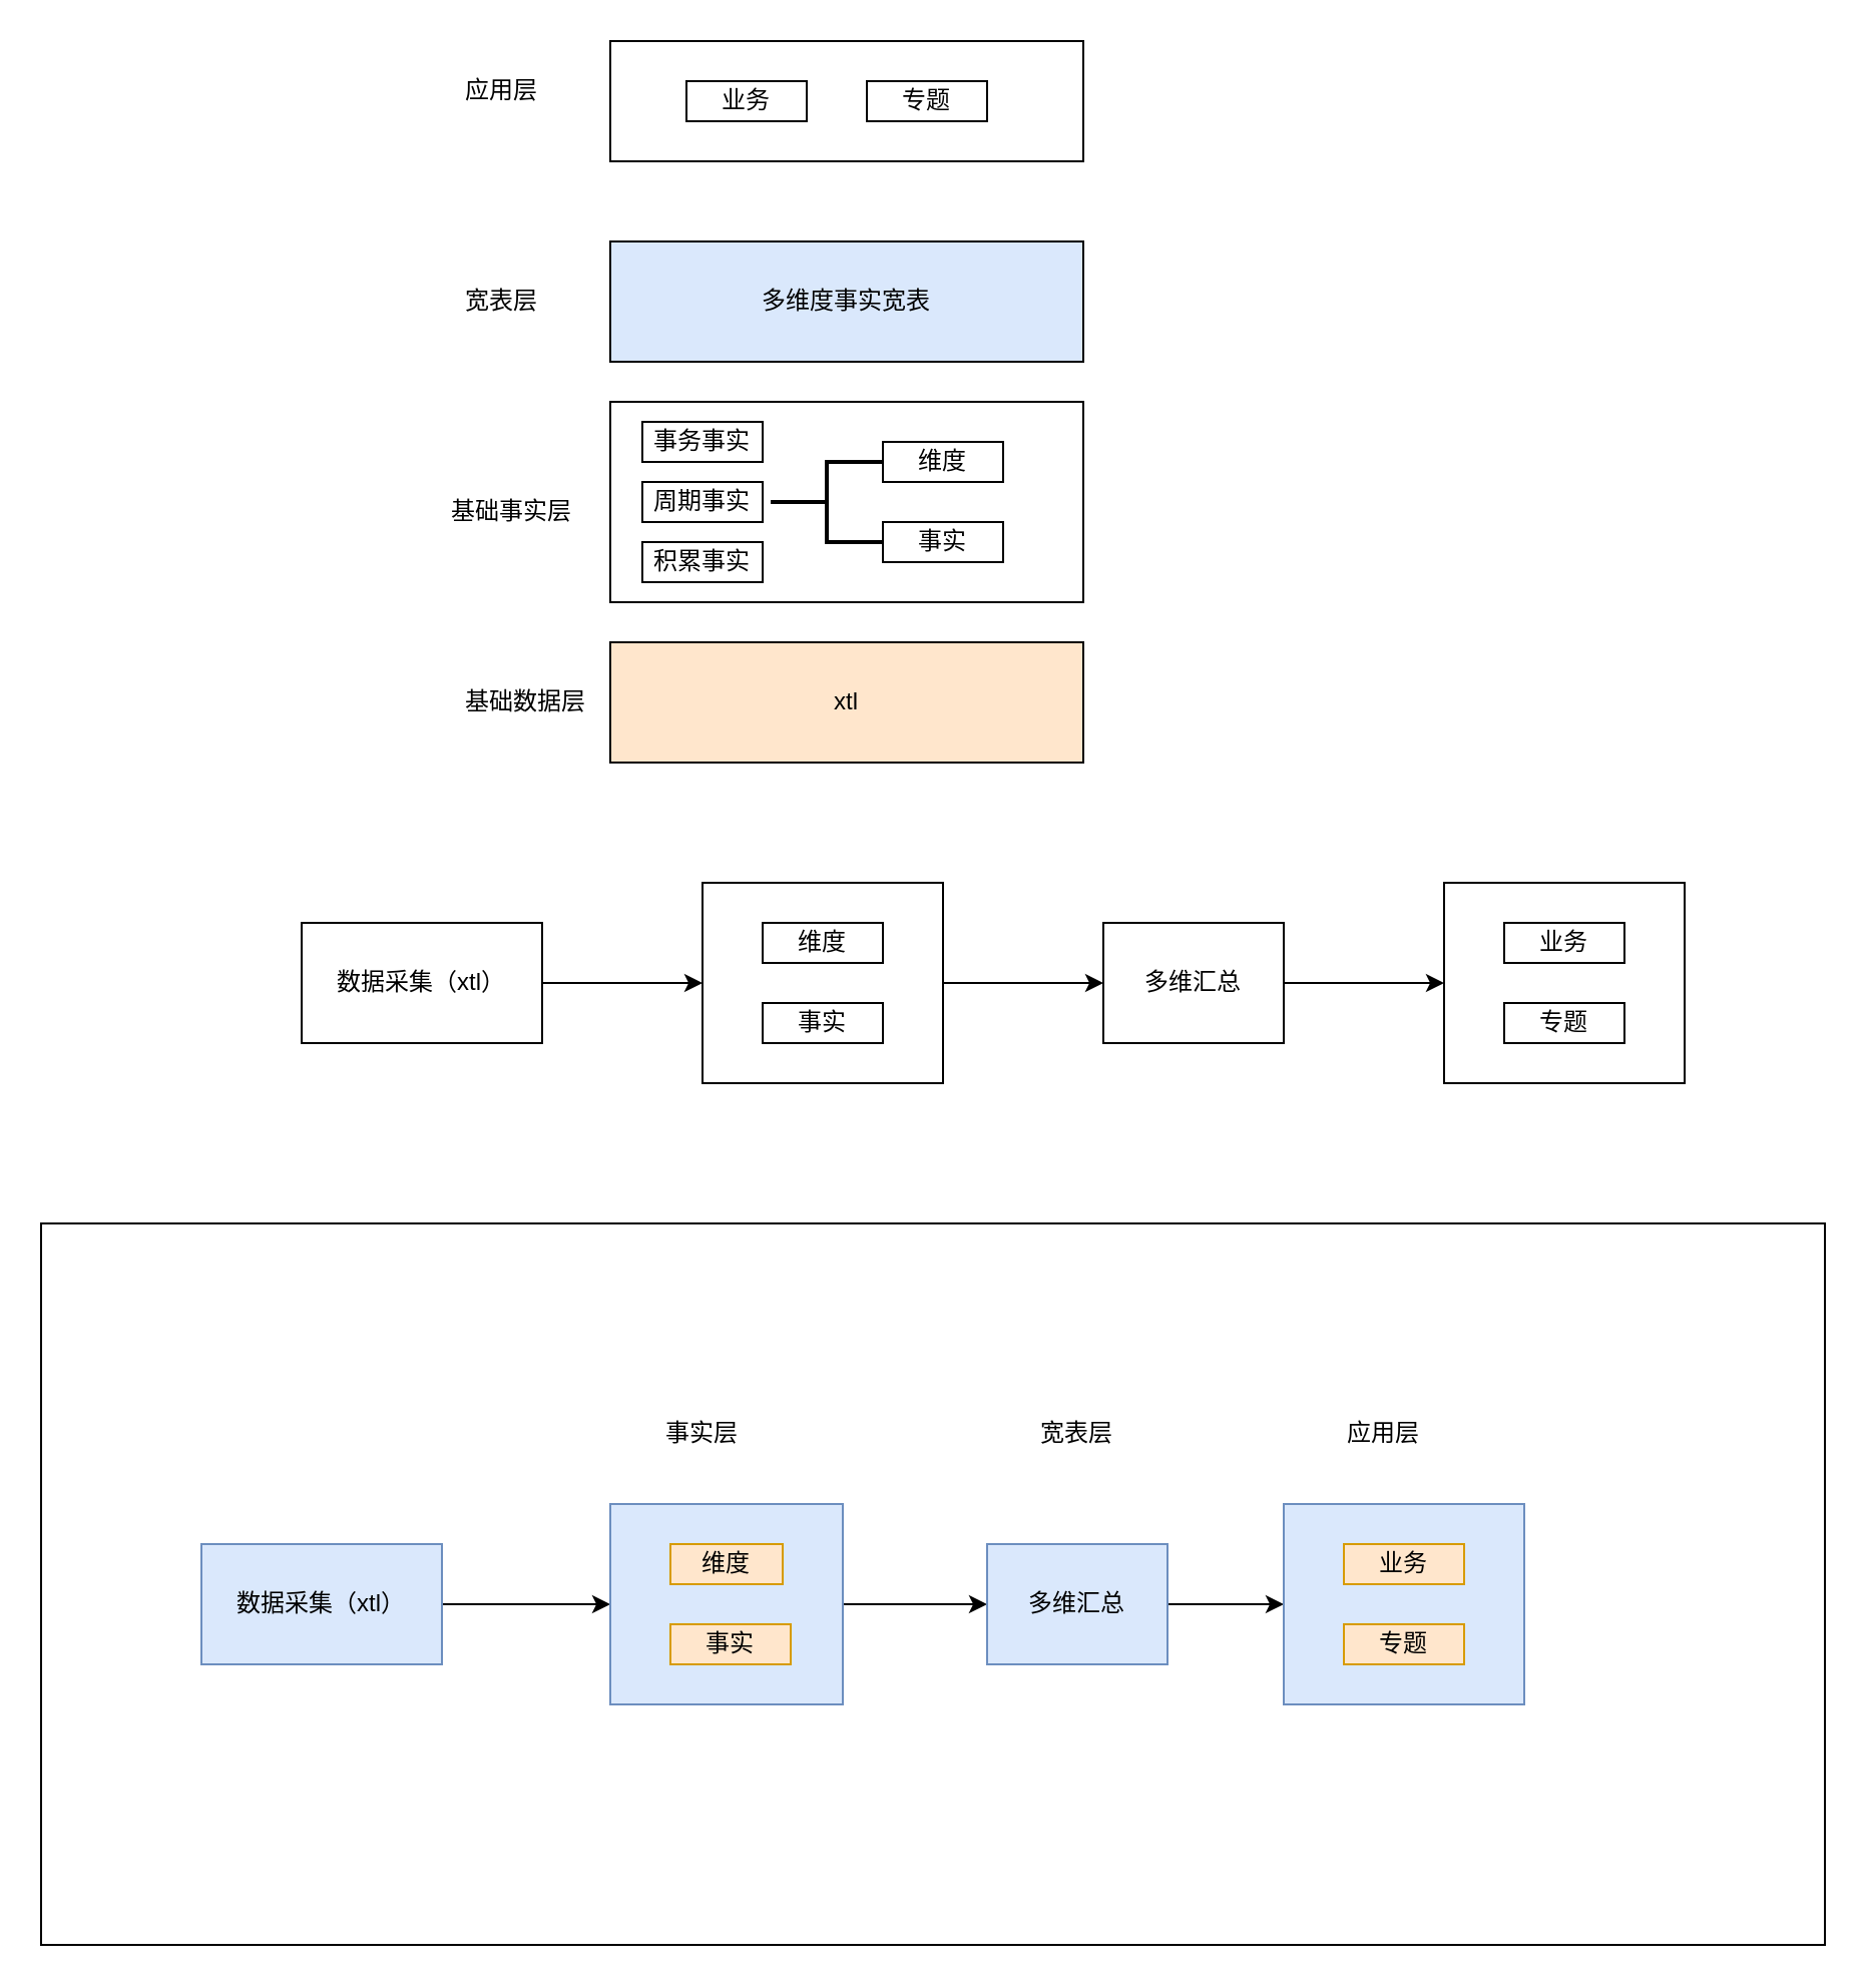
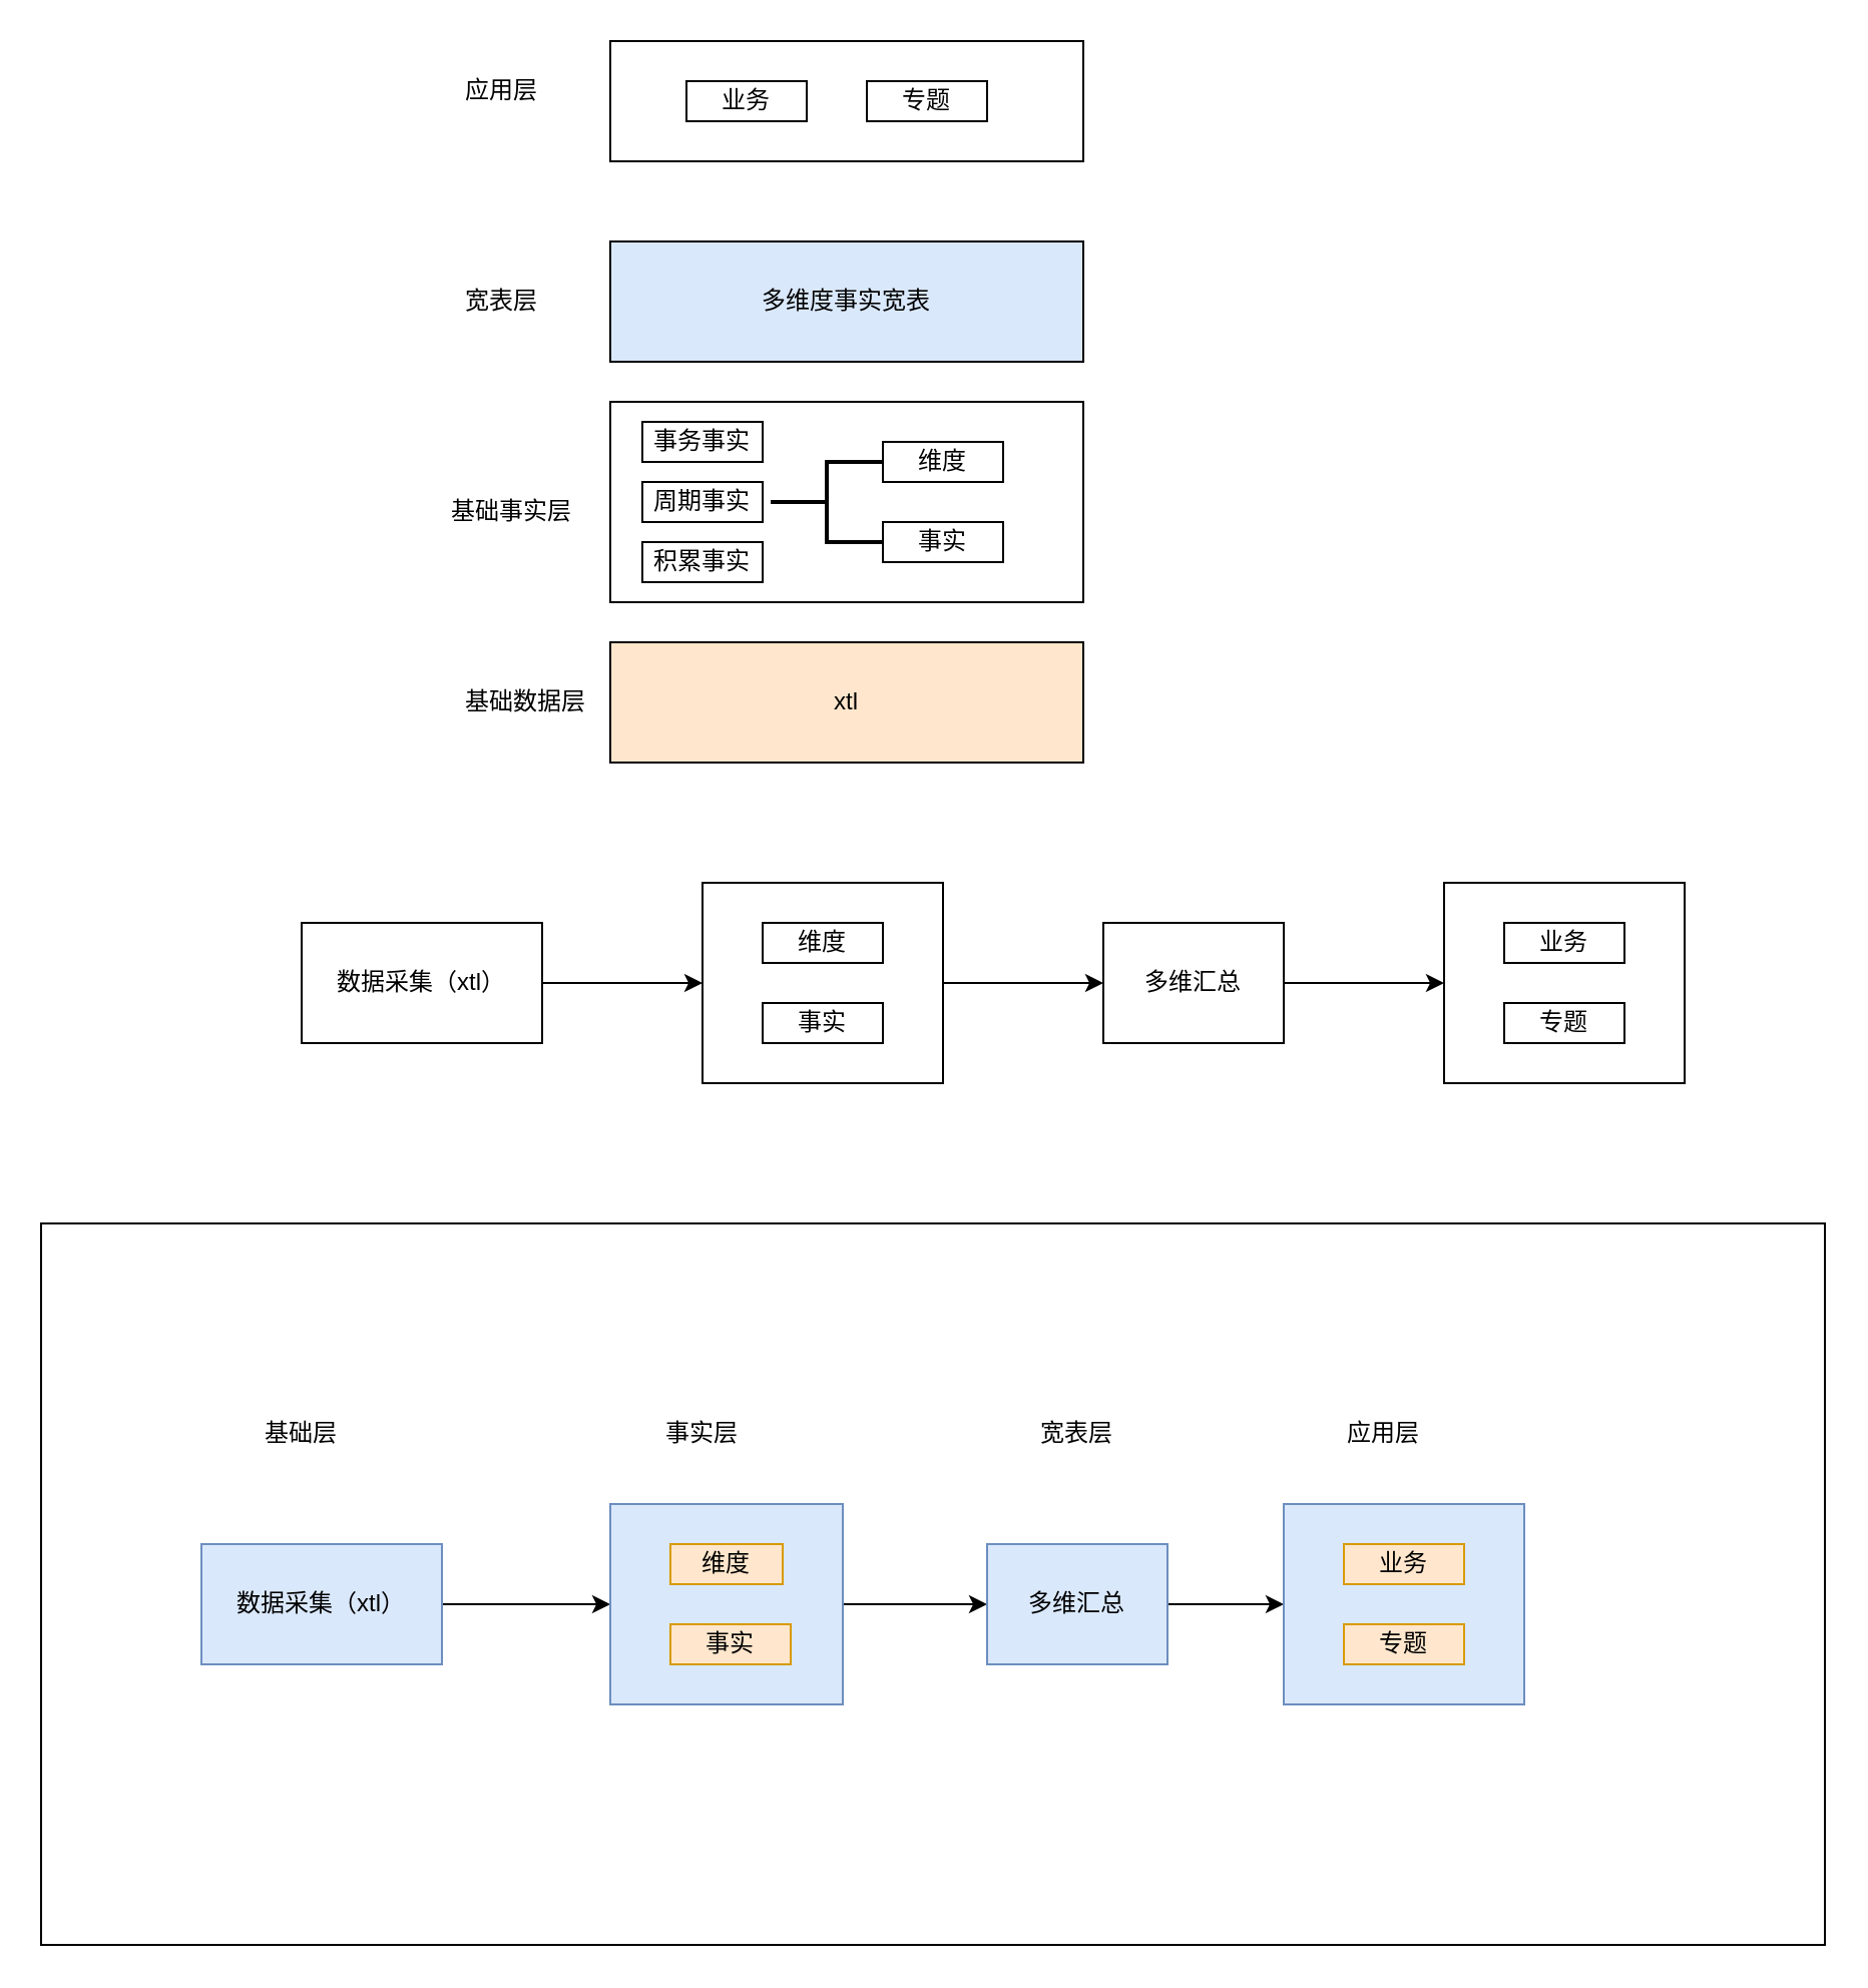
  <mxCell id="0" />
  <mxCell id="1" parent="0" />
  <mxCell id="2" value="xtl" style="rounded=0;whiteSpace=wrap;html=1;fillColor=#ffe6cc;" parent="1" vertex="1"><mxGeometry x="304" y="320" width="236" height="60" as="geometry" /></mxCell>
  <mxCell id="3" value="" style="rounded=0;whiteSpace=wrap;html=1;" parent="1" vertex="1"><mxGeometry x="304" y="200" width="236" height="100" as="geometry" /></mxCell>
  <mxCell id="4" value="多维度事实宽表" style="rounded=0;whiteSpace=wrap;html=1;fillColor=#dae8fc;" parent="1" vertex="1"><mxGeometry x="304" y="120" width="236" height="60" as="geometry" /></mxCell>
  <mxCell id="5" value="" style="rounded=0;whiteSpace=wrap;html=1;" parent="1" vertex="1"><mxGeometry x="304" y="20" width="236" height="60" as="geometry" /></mxCell>
  <mxCell id="6" value="基础数据层" style="text;html=1;strokeColor=none;fillColor=none;align=center;verticalAlign=middle;whiteSpace=wrap;rounded=0;" parent="1" vertex="1"><mxGeometry x="220" y="335" width="84" height="30" as="geometry" /></mxCell>
  <mxCell id="7" value="基础事实层" style="text;html=1;strokeColor=none;fillColor=none;align=center;verticalAlign=middle;whiteSpace=wrap;rounded=0;" parent="1" vertex="1"><mxGeometry x="220" y="240" width="70" height="30" as="geometry" /></mxCell>
  <mxCell id="8" value="宽表层" style="text;html=1;strokeColor=none;fillColor=none;align=center;verticalAlign=middle;whiteSpace=wrap;rounded=0;" parent="1" vertex="1"><mxGeometry x="220" y="135" width="60" height="30" as="geometry" /></mxCell>
  <mxCell id="9" value="应用层" style="text;html=1;strokeColor=none;fillColor=none;align=center;verticalAlign=middle;whiteSpace=wrap;rounded=0;" parent="1" vertex="1"><mxGeometry x="220" y="30" width="60" height="30" as="geometry" /></mxCell>
  <mxCell id="10" value="积累事实" style="rounded=0;whiteSpace=wrap;html=1;" parent="1" vertex="1"><mxGeometry x="320" y="270" width="60" height="20" as="geometry" /></mxCell>
  <mxCell id="11" value="周期事实" style="rounded=0;whiteSpace=wrap;html=1;" parent="1" vertex="1"><mxGeometry x="320" y="240" width="60" height="20" as="geometry" /></mxCell>
  <mxCell id="12" value="事务事实" style="rounded=0;whiteSpace=wrap;html=1;" parent="1" vertex="1"><mxGeometry x="320" y="210" width="60" height="20" as="geometry" /></mxCell>
  <mxCell id="13" value="专题" style="rounded=0;whiteSpace=wrap;html=1;" parent="1" vertex="1"><mxGeometry x="432" y="40" width="60" height="20" as="geometry" /></mxCell>
  <mxCell id="14" value="业务" style="rounded=0;whiteSpace=wrap;html=1;" parent="1" vertex="1"><mxGeometry x="342" y="40" width="60" height="20" as="geometry" /></mxCell>
  <mxCell id="15" value="维度" style="rounded=0;whiteSpace=wrap;html=1;" parent="1" vertex="1"><mxGeometry x="440" y="220" width="60" height="20" as="geometry" /></mxCell>
  <mxCell id="16" value="事实" style="rounded=0;whiteSpace=wrap;html=1;" parent="1" vertex="1"><mxGeometry x="440" y="260" width="60" height="20" as="geometry" /></mxCell>
  <mxCell id="17" value="" style="strokeWidth=2;html=1;shape=mxgraph.flowchart.annotation_2;align=left;labelPosition=right;pointerEvents=1;" parent="1" vertex="1"><mxGeometry x="384" y="230" width="56" height="40" as="geometry" /></mxCell>
  <mxCell id="18" value="" style="edgeStyle=orthogonalEdgeStyle;rounded=0;orthogonalLoop=1;jettySize=auto;html=1;" edge="1" parent="1" source="19" target="21"><mxGeometry relative="1" as="geometry" /></mxCell>
  <mxCell id="19" value="数据采集（xtl）" style="rounded=0;whiteSpace=wrap;html=1;" vertex="1" parent="1"><mxGeometry x="150" y="460" width="120" height="60" as="geometry" /></mxCell>
  <mxCell id="20" value="" style="edgeStyle=orthogonalEdgeStyle;rounded=0;orthogonalLoop=1;jettySize=auto;html=1;" edge="1" parent="1" source="21" target="25"><mxGeometry relative="1" as="geometry" /></mxCell>
  <mxCell id="21" value="" style="rounded=0;whiteSpace=wrap;html=1;" vertex="1" parent="1"><mxGeometry x="350" y="440" width="120" height="100" as="geometry" /></mxCell>
  <mxCell id="22" value="&lt;span style=&quot;&quot;&gt;维度&lt;/span&gt;" style="rounded=0;whiteSpace=wrap;html=1;" vertex="1" parent="1"><mxGeometry x="380" y="460" width="60" height="20" as="geometry" /></mxCell>
  <mxCell id="23" value="事实" style="rounded=0;whiteSpace=wrap;html=1;" vertex="1" parent="1"><mxGeometry x="380" y="500" width="60" height="20" as="geometry" /></mxCell>
  <mxCell id="24" value="" style="edgeStyle=orthogonalEdgeStyle;rounded=0;orthogonalLoop=1;jettySize=auto;html=1;" edge="1" parent="1" source="25" target="26"><mxGeometry relative="1" as="geometry" /></mxCell>
  <mxCell id="25" value="多维汇总" style="rounded=0;whiteSpace=wrap;html=1;" vertex="1" parent="1"><mxGeometry x="550" y="460" width="90" height="60" as="geometry" /></mxCell>
  <mxCell id="26" value="&lt;span style=&quot;color: rgba(0, 0, 0, 0); font-family: monospace; font-size: 0px; text-align: start;&quot;&gt;%3CmxGraphModel%3E%3Croot%3E%3CmxCell%20id%3D%220%22%2F%3E%3CmxCell%20id%3D%221%22%20parent%3D%220%22%2F%3E%3CmxCell%20id%3D%222%22%20value%3D%22%26lt%3Bspan%20style%3D%26quot%3B%26quot%3B%26gt%3B%E7%BB%B4%E5%BA%A6%26lt%3B%2Fspan%26gt%3B%22%20style%3D%22rounded%3D0%3BwhiteSpace%3Dwrap%3Bhtml%3D1%3B%22%20vertex%3D%221%22%20parent%3D%221%22%3E%3CmxGeometry%20x%3D%22340%22%20y%3D%22720%22%20width%3D%2260%22%20height%3D%2220%22%20as%3D%22geometry%22%2F%3E%3C%2FmxCell%3E%3C%2Froot%3E%3C%2FmxGraphModel%3E&lt;/span&gt;" style="whiteSpace=wrap;html=1;rounded=0;" vertex="1" parent="1"><mxGeometry x="720" y="440" width="120" height="100" as="geometry" /></mxCell>
  <mxCell id="27" value="&lt;span style=&quot;&quot;&gt;专题&lt;/span&gt;" style="rounded=0;whiteSpace=wrap;html=1;" vertex="1" parent="1"><mxGeometry x="750" y="500" width="60" height="20" as="geometry" /></mxCell>
  <mxCell id="28" value="&lt;span style=&quot;&quot;&gt;业务&lt;/span&gt;" style="rounded=0;whiteSpace=wrap;html=1;" vertex="1" parent="1"><mxGeometry x="750" y="460" width="60" height="20" as="geometry" /></mxCell>
  <mxCell id="29" value="" style="rounded=0;whiteSpace=wrap;html=1;" vertex="1" parent="1"><mxGeometry y="610" width="890" height="360" as="geometry" x="20" /></mxCell>
  <mxCell id="30" value="" style="edgeStyle=orthogonalEdgeStyle;rounded=0;orthogonalLoop=1;jettySize=auto;html=1;" edge="1" parent="1" source="31" target="33"><mxGeometry relative="1" as="geometry" /></mxCell>
  <mxCell id="31" value="数据采集（xtl）" style="rounded=0;whiteSpace=wrap;html=1;fillColor=#dae8fc;strokeColor=#6c8ebf;" vertex="1" parent="1"><mxGeometry x="100" y="770" width="120" height="60" as="geometry" /></mxCell>
  <mxCell id="32" value="" style="edgeStyle=orthogonalEdgeStyle;rounded=0;orthogonalLoop=1;jettySize=auto;html=1;" edge="1" parent="1" source="33" target="37"><mxGeometry relative="1" as="geometry" /></mxCell>
  <mxCell id="33" value="" style="rounded=0;whiteSpace=wrap;html=1;fillColor=#dae8fc;strokeColor=#6c8ebf;" vertex="1" parent="1"><mxGeometry x="304" y="750" width="116" height="100" as="geometry" /></mxCell>
  <mxCell id="34" value="&lt;span style=&quot;&quot;&gt;维度&lt;/span&gt;" style="rounded=0;whiteSpace=wrap;html=1;fillColor=#ffe6cc;strokeColor=#d79b00;" vertex="1" parent="1"><mxGeometry x="334" y="770" width="56" height="20" as="geometry" /></mxCell>
  <mxCell id="35" value="事实" style="rounded=0;whiteSpace=wrap;html=1;fillColor=#ffe6cc;strokeColor=#d79b00;" vertex="1" parent="1"><mxGeometry x="334" y="810" width="60" height="20" as="geometry" /></mxCell>
  <mxCell id="36" value="" style="edgeStyle=orthogonalEdgeStyle;rounded=0;orthogonalLoop=1;jettySize=auto;html=1;" edge="1" parent="1" source="37" target="38"><mxGeometry relative="1" as="geometry" /></mxCell>
  <mxCell id="37" value="多维汇总" style="rounded=0;whiteSpace=wrap;html=1;fillColor=#dae8fc;strokeColor=#6c8ebf;" vertex="1" parent="1"><mxGeometry x="492" y="770" width="90" height="60" as="geometry" /></mxCell>
  <mxCell id="38" value="" style="whiteSpace=wrap;html=1;rounded=0;fillColor=#dae8fc;strokeColor=#6c8ebf;" vertex="1" parent="1"><mxGeometry x="640" y="750" width="120" height="100" as="geometry" /></mxCell>
  <mxCell id="39" value="&lt;span style=&quot;&quot;&gt;业务&lt;/span&gt;" style="rounded=0;whiteSpace=wrap;html=1;fillColor=#ffe6cc;strokeColor=#d79b00;" vertex="1" parent="1"><mxGeometry x="670" y="770" width="60" height="20" as="geometry" /></mxCell>
  <mxCell id="40" value="&lt;span style=&quot;&quot;&gt;专题&lt;/span&gt;" style="rounded=0;whiteSpace=wrap;html=1;fillColor=#ffe6cc;strokeColor=#d79b00;" vertex="1" parent="1"><mxGeometry x="670" y="810" width="60" height="20" as="geometry" /></mxCell>
+ <mxCell id="41" value="基础层" style="text;html=1;strokeColor=none;fillColor=none;align=center;verticalAlign=middle;whiteSpace=wrap;rounded=0;" vertex="1" parent="1"><mxGeometry x="120" y="700" width="60" height="30" as="geometry" /></mxCell>
  <mxCell id="42" value="事实层" style="text;html=1;strokeColor=none;fillColor=none;align=center;verticalAlign=middle;whiteSpace=wrap;rounded=0;" vertex="1" parent="1"><mxGeometry x="320" y="700" width="60" height="30" as="geometry" /></mxCell>
  <mxCell id="43" value="宽表层" style="text;html=1;strokeColor=none;fillColor=none;align=center;verticalAlign=middle;whiteSpace=wrap;rounded=0;" vertex="1" parent="1"><mxGeometry x="507" y="700" width="60" height="30" as="geometry" /></mxCell>
  <mxCell id="44" value="应用层" style="text;html=1;strokeColor=none;fillColor=none;align=center;verticalAlign=middle;whiteSpace=wrap;rounded=0;" vertex="1" parent="1"><mxGeometry x="660" y="700" width="60" height="30" as="geometry" /></mxCell>
